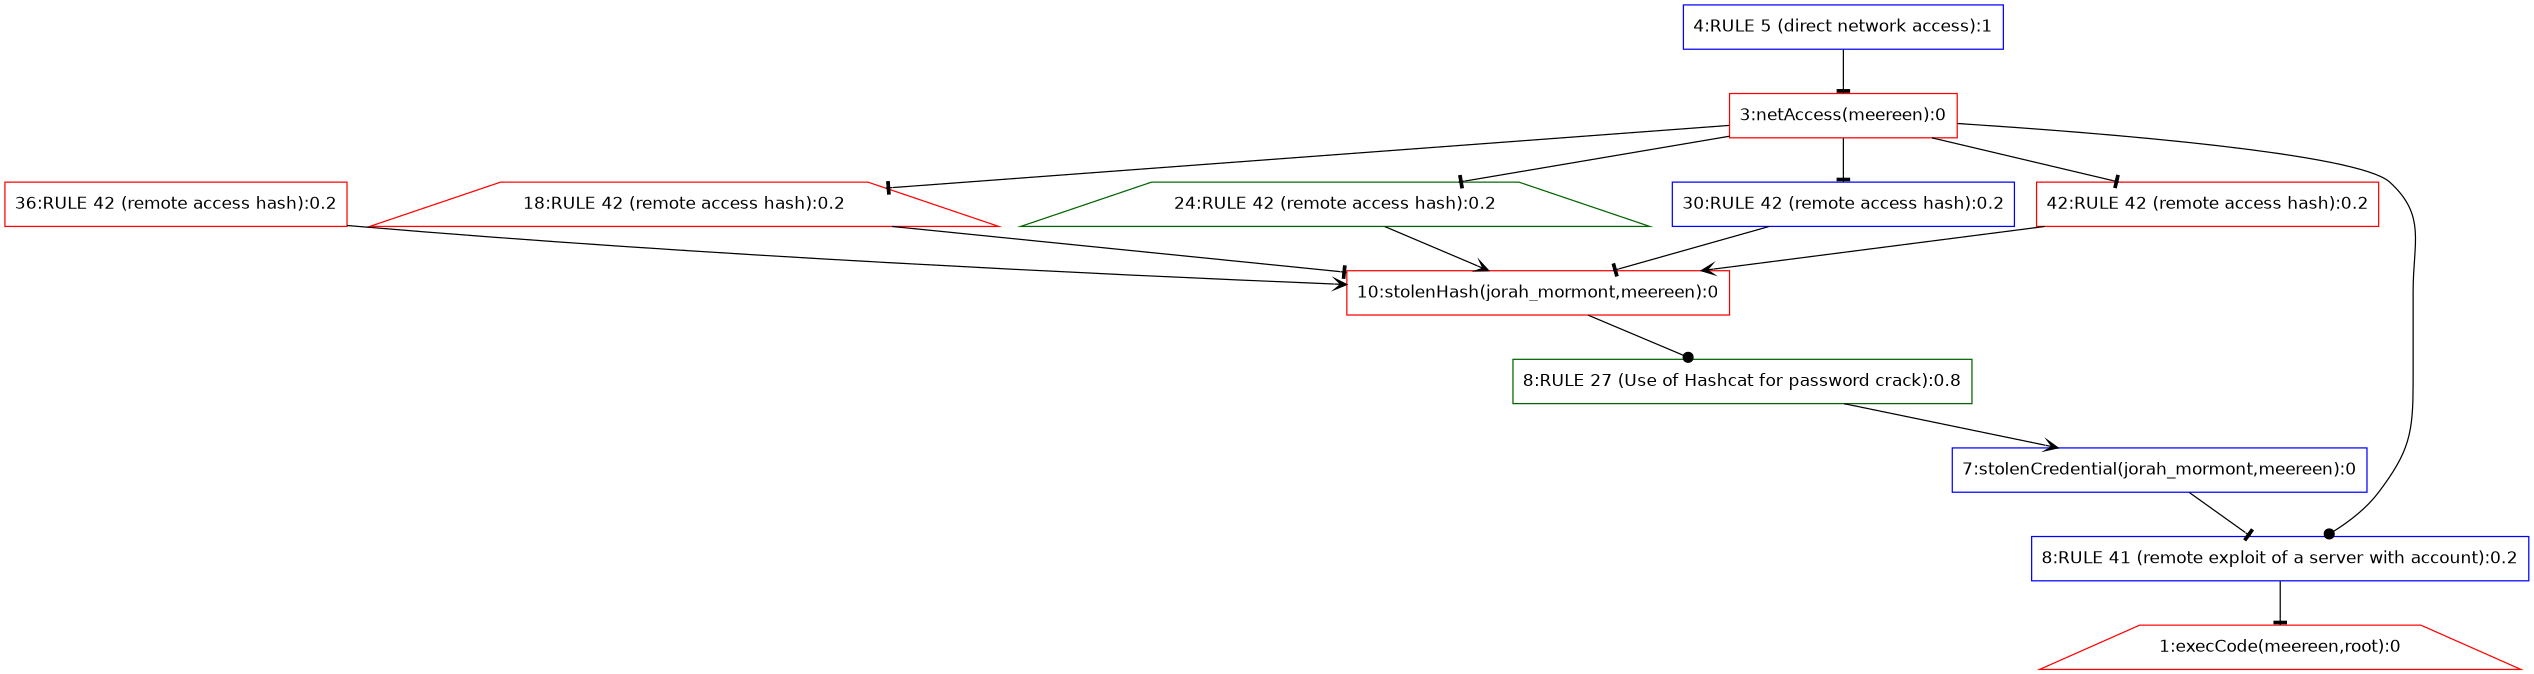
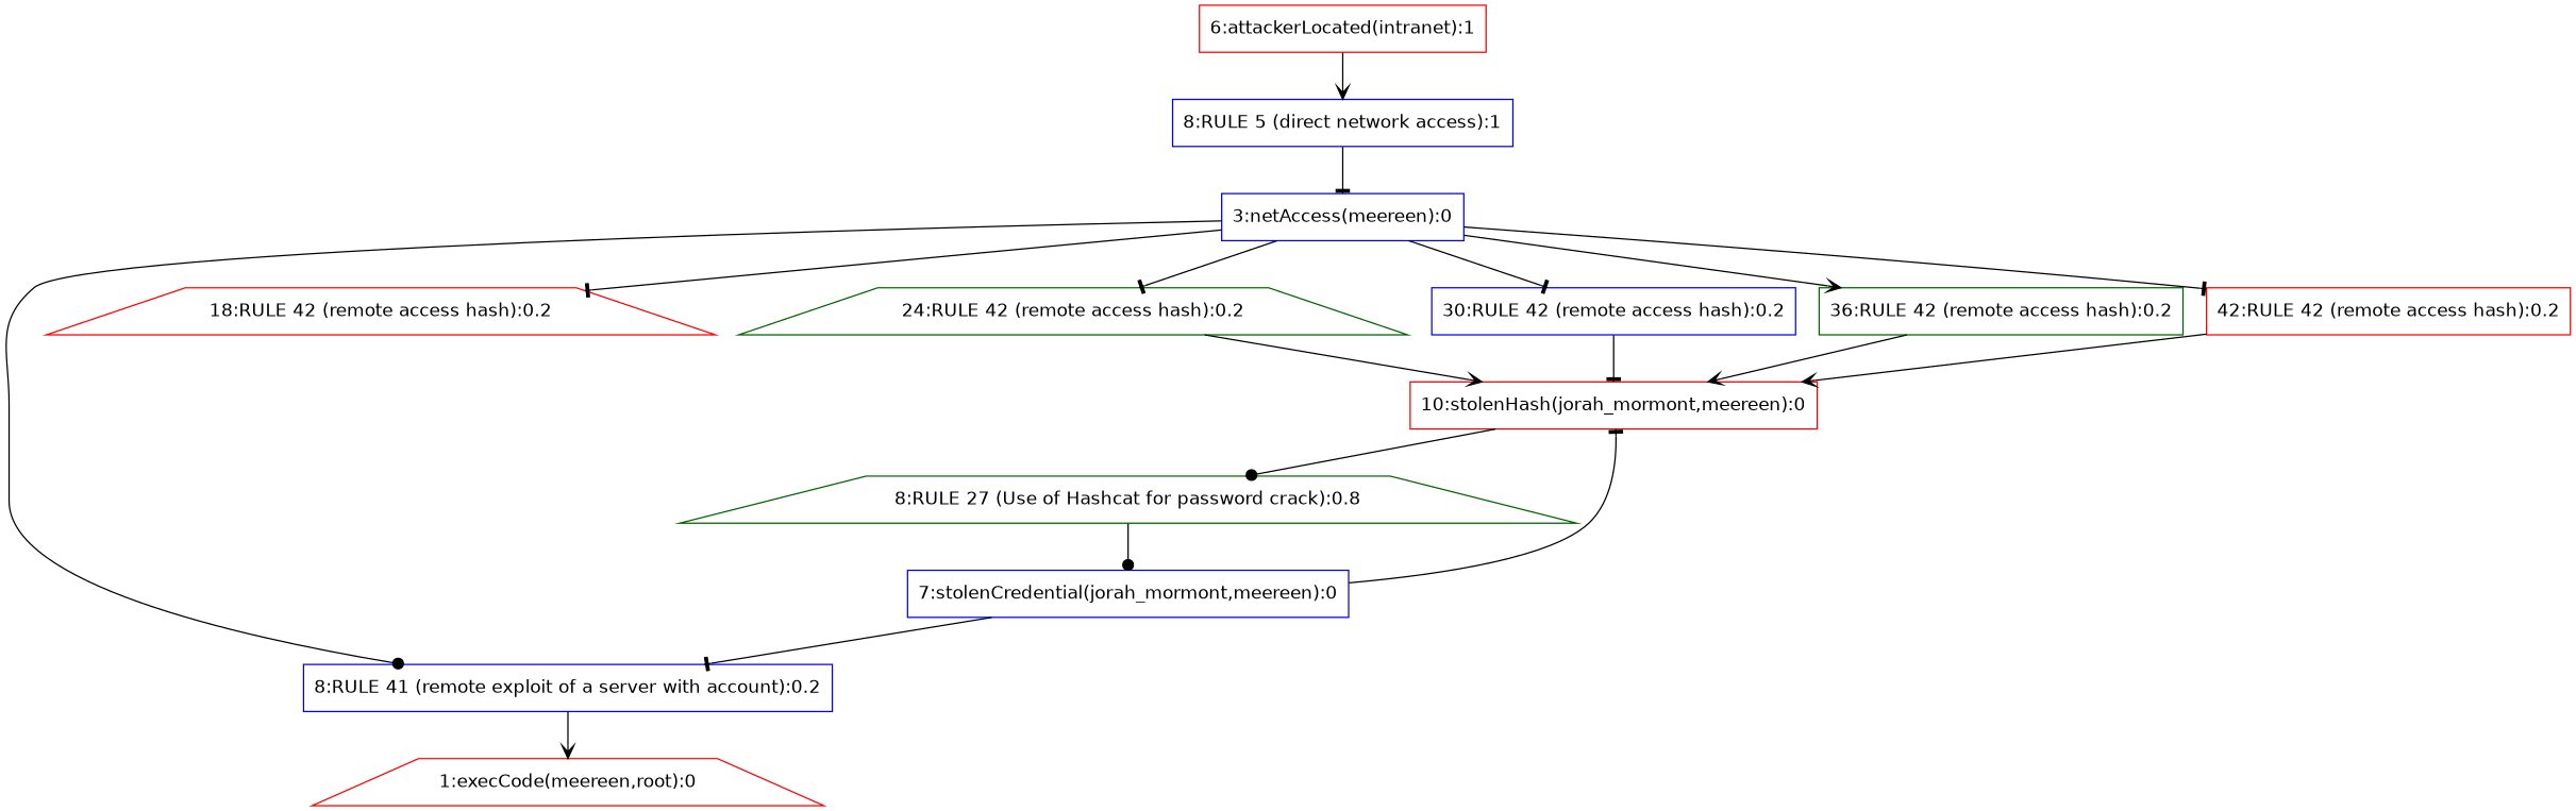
  strict digraph {
    fontname="DejaVu Sans"
    node [color=red fontname="DejaVu Sans" shape=box]
    edge [arrowhead=tee color=black fontname="DejaVu Sans"]
    n1 [label="1:execCode(meereen,root):0" shape=trapezium]
    n2 [color=blue label="8:RULE 41 (remote exploit of a server with account):0.2"]
-   n3 [label="3:netAccess(meereen):0"]
+   n3 [color=blue label="3:netAccess(meereen):0"]
    n4 [label="18:RULE 42 (remote access hash):0.2" shape=trapezium]
    n5 [color=darkgreen label="24:RULE 42 (remote access hash):0.2" shape=trapezium]
    n6 [color=blue label="30:RULE 42 (remote access hash):0.2"]
-   n7 [label="36:RULE 42 (remote access hash):0.2"]
+   n7 [color=darkgreen label="36:RULE 42 (remote access hash):0.2"]
    n8 [label="42:RULE 42 (remote access hash):0.2"]
    n9 [label="10:stolenHash(jorah_mormont,meereen):0"]
-   n10 [color=blue label="4:RULE 5 (direct network access):1"]
+   n10 [color=blue label="8:RULE 5 (direct network access):1"]
+   n11 [label="6:attackerLocated(intranet):1"]
    n12 [color=blue label="7:stolenCredential(jorah_mormont,meereen):0"]
-   n13 [color=darkgreen label="8:RULE 27 (Use of Hashcat for password crack):0.8"]
-   n2 -> n1
+   n13 [color=darkgreen label="8:RULE 27 (Use of Hashcat for password crack):0.8" shape=trapezium]
+   n2 -> n1 [arrowhead=vee]
    n3 -> n2 [arrowhead=dot]
    n3 -> n4
    n3 -> n5
    n3 -> n6
+   n3 -> n7 [arrowhead=vee]
    n3 -> n8
-   n4 -> n9
+   n12 -> n9
    n5 -> n9 [arrowhead=vee]
    n6 -> n9
    n7 -> n9 [arrowhead=vee]
    n8 -> n9 [arrowhead=vee]
    n9 -> n13 [arrowhead=dot]
    n10 -> n3
+   n11 -> n10 [arrowhead=vee]
    n12 -> n2
-   n13 -> n12 [arrowhead=vee]
+   n13 -> n12 [arrowhead=dot]
  }
